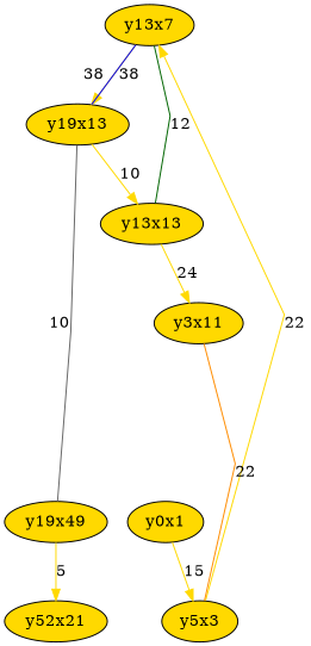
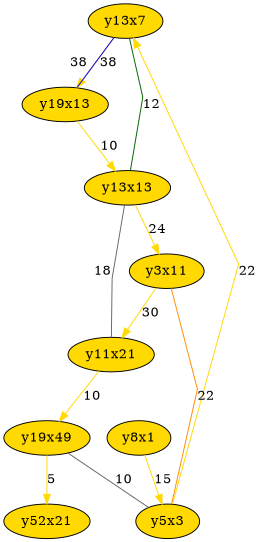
  strict digraph {
    splines=false
    node [fillcolor="#ffd900" style=filled]
    edge [color="#ffd900"]
    n1 [label=y13x7]
    y19x13
+   y11x21
    n4 [label=y19x49]
    y3x11
    y5x3
-   y0x1
+   y0x1 [label=y8x1]
    y13x13
    n9 [label=y52x21]
    subgraph sub_1 {
      n1
      y19x13
+     y11x21
      n4
      y3x11
      y5x3
      y0x1
      y13x13
      n9
    }
    subgraph sub_2 {
      n1
      y19x13
+     y11x21
      n4
      y3x11
      y5x3
      y0x1
      y13x13
      n9
    }
    n1 -> y19x13 [label=38]
    y19x13 -> n1 [color=blue dir=none label=38]
    y19x13 -> y13x13 [label=10]
-   n4 -> y19x13 [color=gray40 dir=none label=10]
+   y11x21 -> n4 [label=10]
+   n4 -> y5x3 [color=gray40 dir=none label=10]
    n4 -> n9 [label=5]
+   y3x11 -> y11x21 [label=30]
    y5x3 -> n1 [label=22]
    y5x3 -> y3x11 [color=darkorange dir=none label=22]
    y0x1 -> y5x3 [label=15]
    y13x13 -> n1 [color=darkgreen dir=none label=12]
+   y13x13 -> y11x21 [color=gray40 dir=none label=18]
    y13x13 -> y3x11 [label=24]
  }
